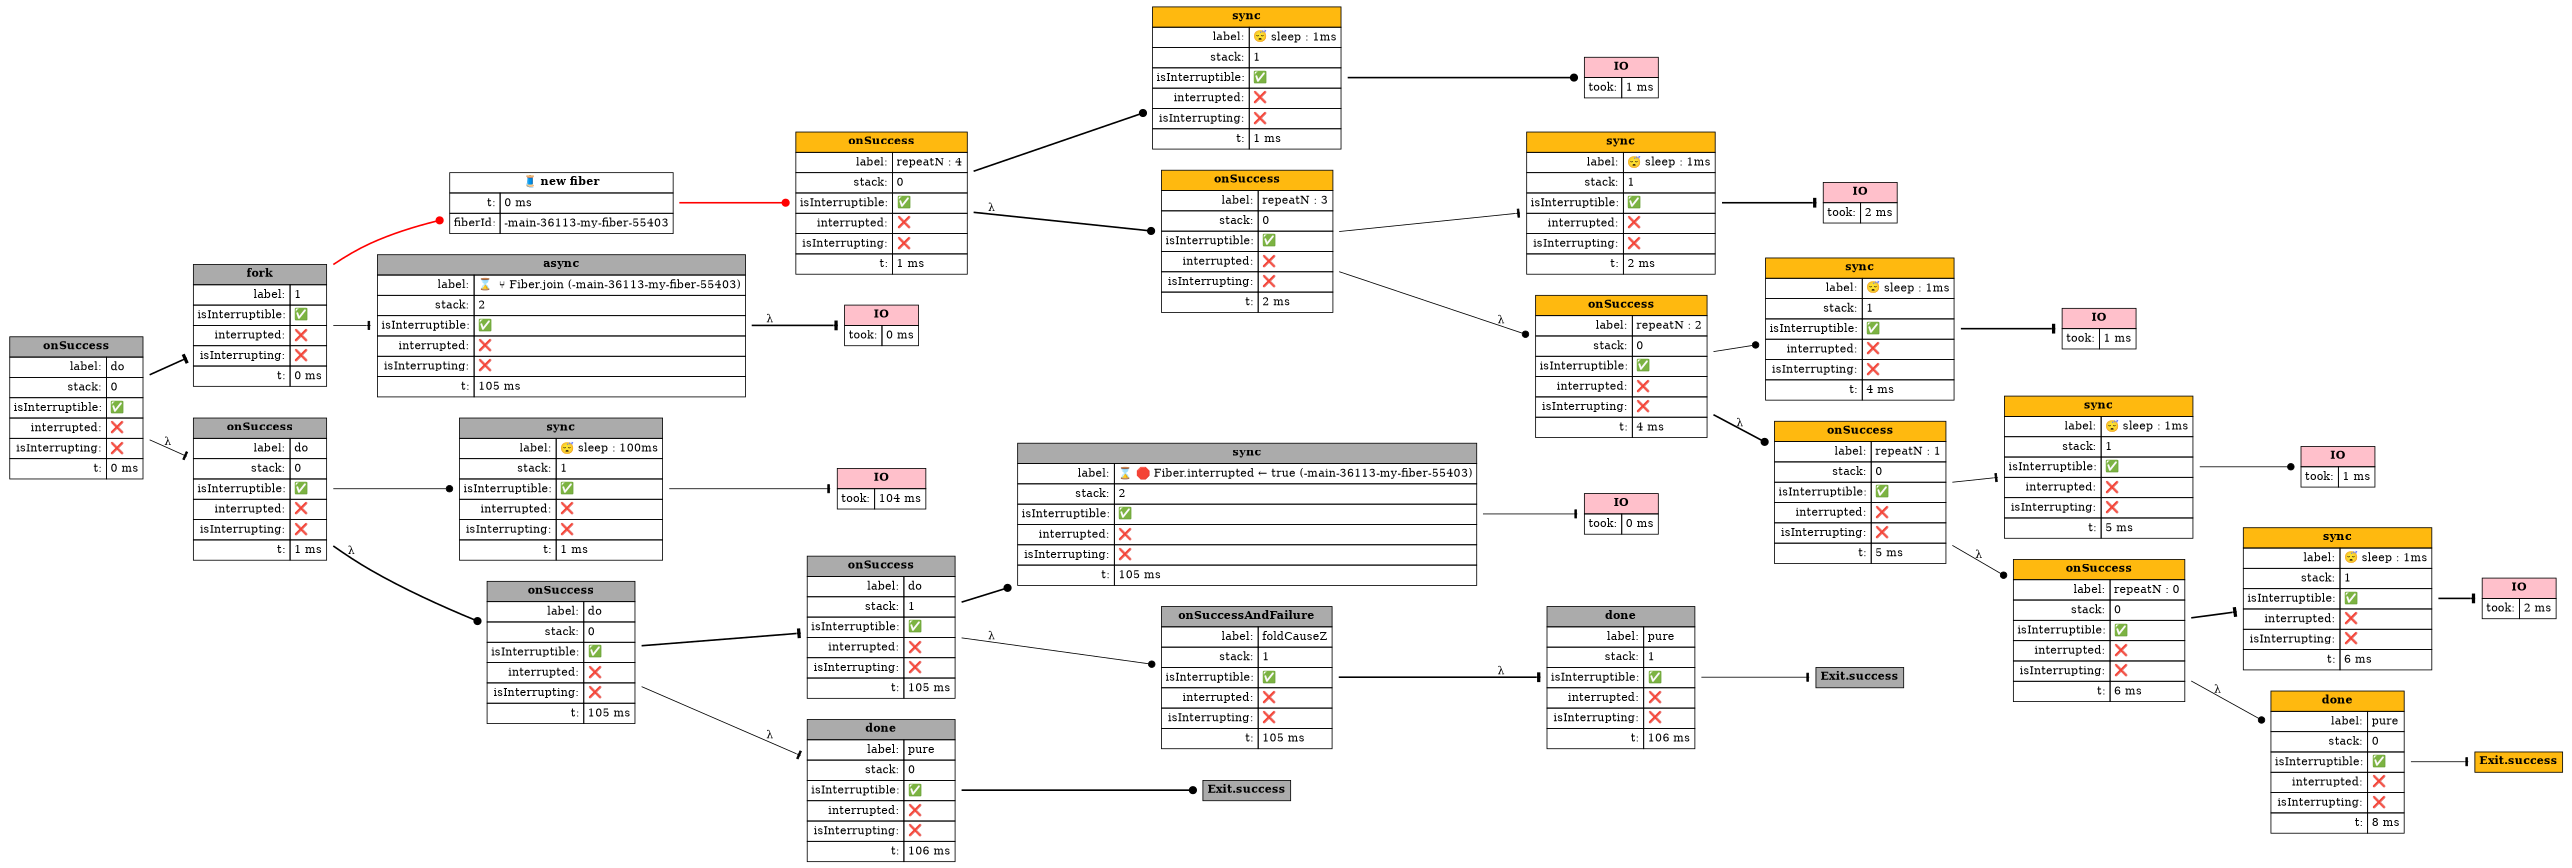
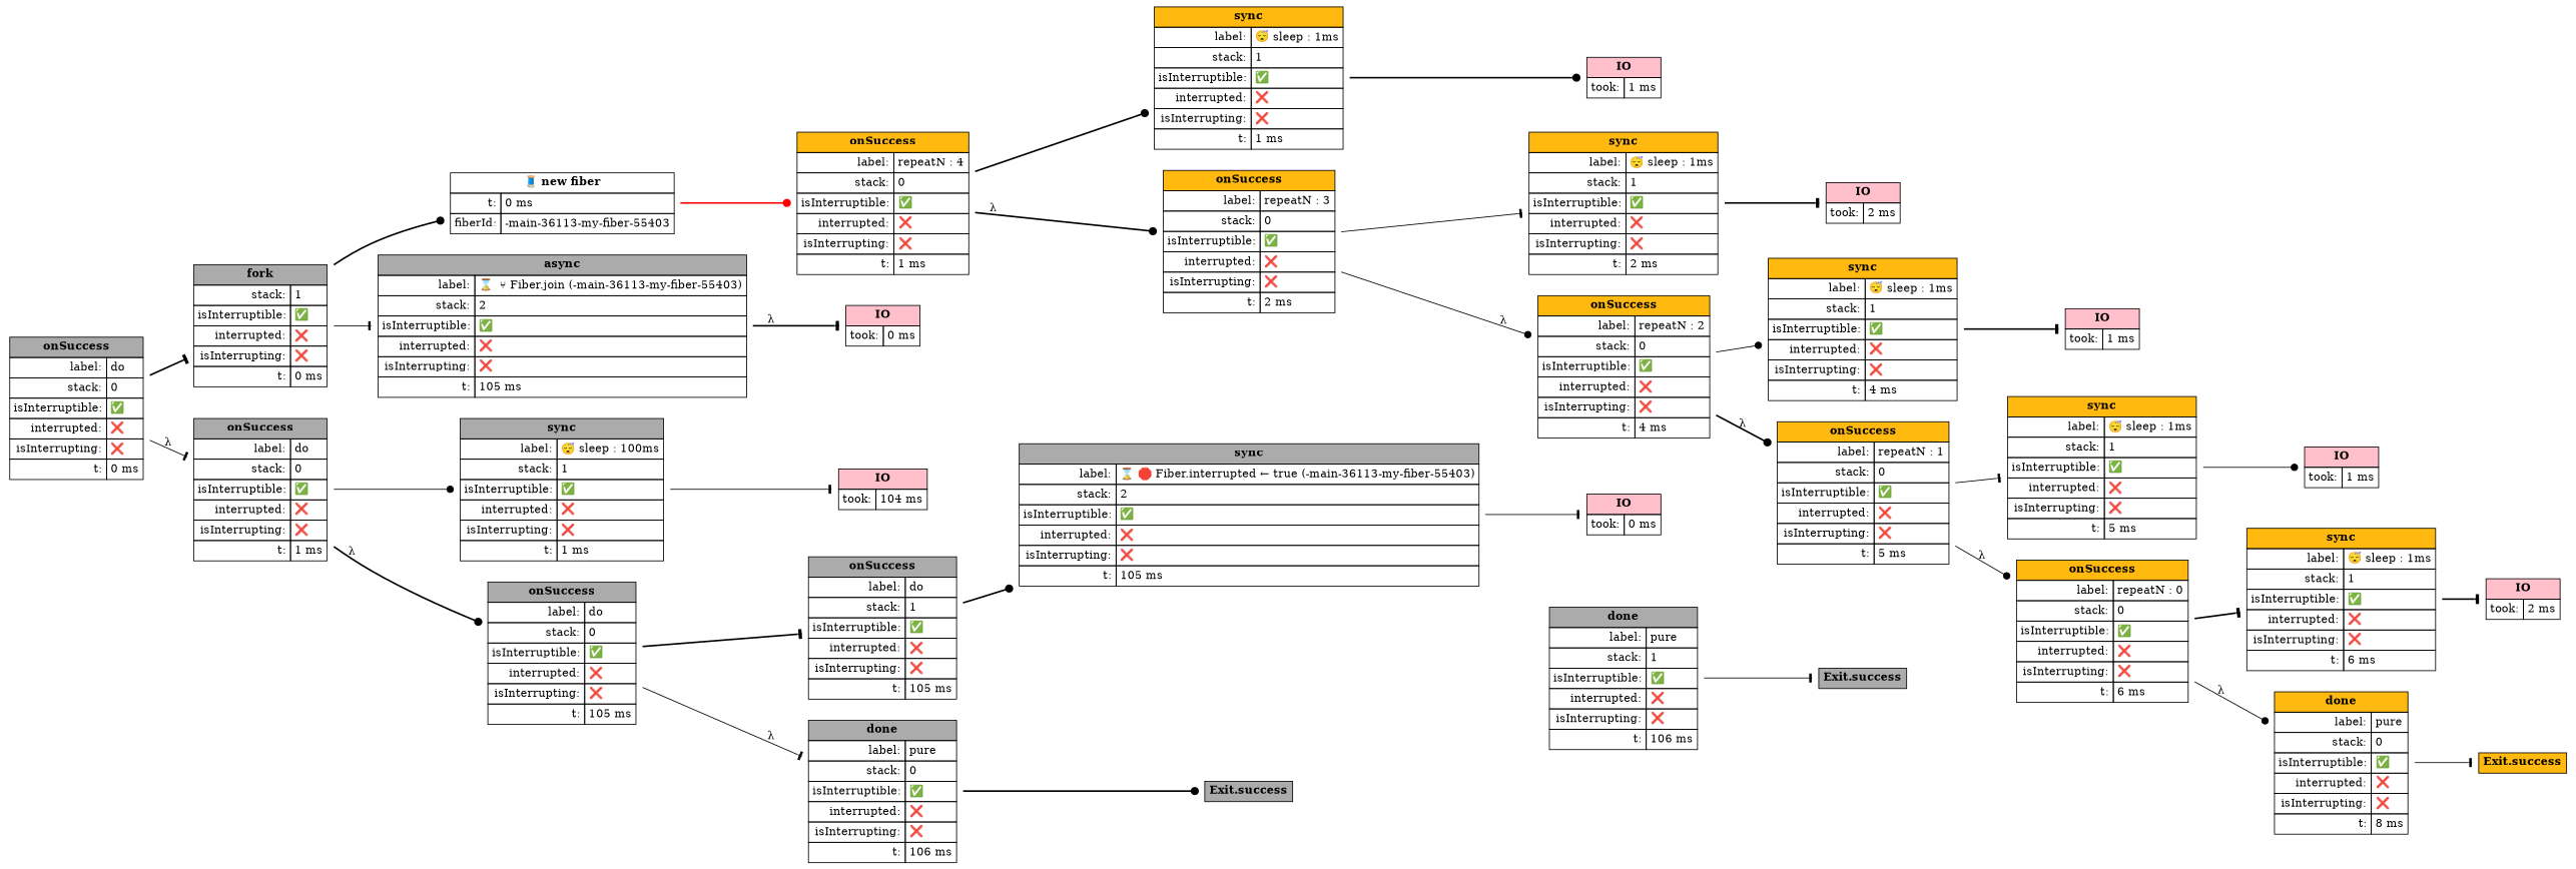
  digraph {
    rankdir=LR
    node [shape=none]
    edge [arrowhead=tee style=bold]
    n1 [label=<<table CELLPADDING="4" BORDER="0" CELLBORDER="1" CELLSPACING="0"><tr><td BGCOLOR="gray67" colspan='2'><b>onSuccess</b></td></tr><tr><td align='right'>label:</td><td align='left'>do</td></tr><tr><td align='right'>stack:</td><td align='left'>0</td></tr><tr><td align='right'>isInterruptible:</td><td align='left'>✅</td></tr><tr><td align='right'>interrupted:</td><td align='left'>❌</td></tr><tr><td align='right'>isInterrupting:</td><td align='left'>❌</td></tr><tr><td align='right'>t:</td><td align='left'>0 ms</td></tr></table>>]
-   n2 [label=<<table CELLPADDING="4" BORDER="0" CELLBORDER="1" CELLSPACING="0"><tr><td BGCOLOR="gray67" colspan='2'><b>fork</b></td></tr><tr><td align='right'>label:</td><td align='left'>1</td></tr><tr><td align='right'>isInterruptible:</td><td align='left'>✅</td></tr><tr><td align='right'>interrupted:</td><td align='left'>❌</td></tr><tr><td align='right'>isInterrupting:</td><td align='left'>❌</td></tr><tr><td align='right'>t:</td><td align='left'>0 ms</td></tr></table>>]
+   n2 [label=<<table CELLPADDING="4" BORDER="0" CELLBORDER="1" CELLSPACING="0"><tr><td BGCOLOR="gray67" colspan='2'><b>fork</b></td></tr><tr><td align='right'>stack:</td><td align='left'>1</td></tr><tr><td align='right'>isInterruptible:</td><td align='left'>✅</td></tr><tr><td align='right'>interrupted:</td><td align='left'>❌</td></tr><tr><td align='right'>isInterrupting:</td><td align='left'>❌</td></tr><tr><td align='right'>t:</td><td align='left'>0 ms</td></tr></table>>]
    n3 [label=<<table CELLPADDING="4" BORDER="0" CELLBORDER="1" CELLSPACING="0"><tr><td BGCOLOR="gray67" colspan='2'><b>onSuccess</b></td></tr><tr><td align='right'>label:</td><td align='left'>do</td></tr><tr><td align='right'>stack:</td><td align='left'>0</td></tr><tr><td align='right'>isInterruptible:</td><td align='left'>✅</td></tr><tr><td align='right'>interrupted:</td><td align='left'>❌</td></tr><tr><td align='right'>isInterrupting:</td><td align='left'>❌</td></tr><tr><td align='right'>t:</td><td align='left'>1 ms</td></tr></table>>]
    n4 [label=<<table CELLPADDING="4" BORDER="0" CELLBORDER="1" CELLSPACING="0"><tr><td BGCOLOR="white" colspan='2'><b>🧵 new fiber</b></td></tr><tr><td align='right'>t:</td><td align='left'>0 ms</td></tr><tr><td align='right'>fiberId:</td><td align='left'>-main-36113-my-fiber-55403</td></tr></table>>]
    n5 [label=<<table CELLPADDING="4" BORDER="0" CELLBORDER="1" CELLSPACING="0"><tr><td BGCOLOR="gray67" colspan='2'><b>async</b></td></tr><tr><td align='right'>label:</td><td align='left'>⌛ ⑂ Fiber.join (-main-36113-my-fiber-55403)</td></tr><tr><td align='right'>stack:</td><td align='left'>2</td></tr><tr><td align='right'>isInterruptible:</td><td align='left'>✅</td></tr><tr><td align='right'>interrupted:</td><td align='left'>❌</td></tr><tr><td align='right'>isInterrupting:</td><td align='left'>❌</td></tr><tr><td align='right'>t:</td><td align='left'>105 ms</td></tr></table>>]
    n6 [label=<<table CELLPADDING="4" BORDER="0" CELLBORDER="1" CELLSPACING="0"><tr><td BGCOLOR="gray67" colspan='2'><b>sync</b></td></tr><tr><td align='right'>label:</td><td align='left'>😴 sleep : 100ms</td></tr><tr><td align='right'>stack:</td><td align='left'>1</td></tr><tr><td align='right'>isInterruptible:</td><td align='left'>✅</td></tr><tr><td align='right'>interrupted:</td><td align='left'>❌</td></tr><tr><td align='right'>isInterrupting:</td><td align='left'>❌</td></tr><tr><td align='right'>t:</td><td align='left'>1 ms</td></tr></table>>]
    n7 [label=<<table CELLPADDING="4" BORDER="0" CELLBORDER="1" CELLSPACING="0"><tr><td BGCOLOR="gray67" colspan='2'><b>onSuccess</b></td></tr><tr><td align='right'>label:</td><td align='left'>do</td></tr><tr><td align='right'>stack:</td><td align='left'>0</td></tr><tr><td align='right'>isInterruptible:</td><td align='left'>✅</td></tr><tr><td align='right'>interrupted:</td><td align='left'>❌</td></tr><tr><td align='right'>isInterrupting:</td><td align='left'>❌</td></tr><tr><td align='right'>t:</td><td align='left'>105 ms</td></tr></table>>]
    n8 [label=<<table CELLPADDING="4" BORDER="0" CELLBORDER="1" CELLSPACING="0"><tr><td BGCOLOR="darkgoldenrod1" colspan='2'><b>onSuccess</b></td></tr><tr><td align='right'>label:</td><td align='left'>repeatN : 4</td></tr><tr><td align='right'>stack:</td><td align='left'>0</td></tr><tr><td align='right'>isInterruptible:</td><td align='left'>✅</td></tr><tr><td align='right'>interrupted:</td><td align='left'>❌</td></tr><tr><td align='right'>isInterrupting:</td><td align='left'>❌</td></tr><tr><td align='right'>t:</td><td align='left'>1 ms</td></tr></table>>]
    n9 [label=<<table CELLPADDING="4" BORDER="0" CELLBORDER="1" CELLSPACING="0"><tr><td BGCOLOR="darkgoldenrod1" colspan='2'><b>sync</b></td></tr><tr><td align='right'>label:</td><td align='left'>😴 sleep : 1ms</td></tr><tr><td align='right'>stack:</td><td align='left'>1</td></tr><tr><td align='right'>isInterruptible:</td><td align='left'>✅</td></tr><tr><td align='right'>interrupted:</td><td align='left'>❌</td></tr><tr><td align='right'>isInterrupting:</td><td align='left'>❌</td></tr><tr><td align='right'>t:</td><td align='left'>1 ms</td></tr></table>>]
    n10 [label=<<table CELLPADDING="4" BORDER="0" CELLBORDER="1" CELLSPACING="0"><tr><td BGCOLOR="darkgoldenrod1" colspan='2'><b>onSuccess</b></td></tr><tr><td align='right'>label:</td><td align='left'>repeatN : 3</td></tr><tr><td align='right'>stack:</td><td align='left'>0</td></tr><tr><td align='right'>isInterruptible:</td><td align='left'>✅</td></tr><tr><td align='right'>interrupted:</td><td align='left'>❌</td></tr><tr><td align='right'>isInterrupting:</td><td align='left'>❌</td></tr><tr><td align='right'>t:</td><td align='left'>2 ms</td></tr></table>>]
    n11 [label=<<table CELLPADDING="4" BORDER="0" CELLBORDER="1" CELLSPACING="0"><tr><td BGCOLOR="pink" colspan='2'><b>IO</b></td></tr><tr><td align='right'>took:</td><td align='left'>1 ms</td></tr></table>>]
    n12 [label=<<table CELLPADDING="4" BORDER="0" CELLBORDER="1" CELLSPACING="0"><tr><td BGCOLOR="darkgoldenrod1" colspan='2'><b>sync</b></td></tr><tr><td align='right'>label:</td><td align='left'>😴 sleep : 1ms</td></tr><tr><td align='right'>stack:</td><td align='left'>1</td></tr><tr><td align='right'>isInterruptible:</td><td align='left'>✅</td></tr><tr><td align='right'>interrupted:</td><td align='left'>❌</td></tr><tr><td align='right'>isInterrupting:</td><td align='left'>❌</td></tr><tr><td align='right'>t:</td><td align='left'>2 ms</td></tr></table>>]
    n13 [label=<<table CELLPADDING="4" BORDER="0" CELLBORDER="1" CELLSPACING="0"><tr><td BGCOLOR="darkgoldenrod1" colspan='2'><b>onSuccess</b></td></tr><tr><td align='right'>label:</td><td align='left'>repeatN : 2</td></tr><tr><td align='right'>stack:</td><td align='left'>0</td></tr><tr><td align='right'>isInterruptible:</td><td align='left'>✅</td></tr><tr><td align='right'>interrupted:</td><td align='left'>❌</td></tr><tr><td align='right'>isInterrupting:</td><td align='left'>❌</td></tr><tr><td align='right'>t:</td><td align='left'>4 ms</td></tr></table>>]
    n14 [label=<<table CELLPADDING="4" BORDER="0" CELLBORDER="1" CELLSPACING="0"><tr><td BGCOLOR="pink" colspan='2'><b>IO</b></td></tr><tr><td align='right'>took:</td><td align='left'>104 ms</td></tr></table>>]
    n15 [label=<<table CELLPADDING="4" BORDER="0" CELLBORDER="1" CELLSPACING="0"><tr><td BGCOLOR="gray67" colspan='2'><b>onSuccess</b></td></tr><tr><td align='right'>label:</td><td align='left'>do</td></tr><tr><td align='right'>stack:</td><td align='left'>1</td></tr><tr><td align='right'>isInterruptible:</td><td align='left'>✅</td></tr><tr><td align='right'>interrupted:</td><td align='left'>❌</td></tr><tr><td align='right'>isInterrupting:</td><td align='left'>❌</td></tr><tr><td align='right'>t:</td><td align='left'>105 ms</td></tr></table>>]
    n16 [label=<<table CELLPADDING="4" BORDER="0" CELLBORDER="1" CELLSPACING="0"><tr><td BGCOLOR="gray67" colspan='2'><b>done</b></td></tr><tr><td align='right'>label:</td><td align='left'>pure</td></tr><tr><td align='right'>stack:</td><td align='left'>0</td></tr><tr><td align='right'>isInterruptible:</td><td align='left'>✅</td></tr><tr><td align='right'>interrupted:</td><td align='left'>❌</td></tr><tr><td align='right'>isInterrupting:</td><td align='left'>❌</td></tr><tr><td align='right'>t:</td><td align='left'>106 ms</td></tr></table>>]
    n17 [label=<<table CELLPADDING="4" BORDER="0" CELLBORDER="1" CELLSPACING="0"><tr><td BGCOLOR="pink" colspan='2'><b>IO</b></td></tr><tr><td align='right'>took:</td><td align='left'>2 ms</td></tr></table>>]
    n18 [label=<<table CELLPADDING="4" BORDER="0" CELLBORDER="1" CELLSPACING="0"><tr><td BGCOLOR="darkgoldenrod1" colspan='2'><b>sync</b></td></tr><tr><td align='right'>label:</td><td align='left'>😴 sleep : 1ms</td></tr><tr><td align='right'>stack:</td><td align='left'>1</td></tr><tr><td align='right'>isInterruptible:</td><td align='left'>✅</td></tr><tr><td align='right'>interrupted:</td><td align='left'>❌</td></tr><tr><td align='right'>isInterrupting:</td><td align='left'>❌</td></tr><tr><td align='right'>t:</td><td align='left'>4 ms</td></tr></table>>]
    n19 [label=<<table CELLPADDING="4" BORDER="0" CELLBORDER="1" CELLSPACING="0"><tr><td BGCOLOR="darkgoldenrod1" colspan='2'><b>onSuccess</b></td></tr><tr><td align='right'>label:</td><td align='left'>repeatN : 1</td></tr><tr><td align='right'>stack:</td><td align='left'>0</td></tr><tr><td align='right'>isInterruptible:</td><td align='left'>✅</td></tr><tr><td align='right'>interrupted:</td><td align='left'>❌</td></tr><tr><td align='right'>isInterrupting:</td><td align='left'>❌</td></tr><tr><td align='right'>t:</td><td align='left'>5 ms</td></tr></table>>]
    n20 [label=<<table CELLPADDING="4" BORDER="0" CELLBORDER="1" CELLSPACING="0"><tr><td BGCOLOR="pink" colspan='2'><b>IO</b></td></tr><tr><td align='right'>took:</td><td align='left'>1 ms</td></tr></table>>]
    n21 [label=<<table CELLPADDING="4" BORDER="0" CELLBORDER="1" CELLSPACING="0"><tr><td BGCOLOR="darkgoldenrod1" colspan='2'><b>sync</b></td></tr><tr><td align='right'>label:</td><td align='left'>😴 sleep : 1ms</td></tr><tr><td align='right'>stack:</td><td align='left'>1</td></tr><tr><td align='right'>isInterruptible:</td><td align='left'>✅</td></tr><tr><td align='right'>interrupted:</td><td align='left'>❌</td></tr><tr><td align='right'>isInterrupting:</td><td align='left'>❌</td></tr><tr><td align='right'>t:</td><td align='left'>5 ms</td></tr></table>>]
    n22 [label=<<table CELLPADDING="4" BORDER="0" CELLBORDER="1" CELLSPACING="0"><tr><td BGCOLOR="darkgoldenrod1" colspan='2'><b>onSuccess</b></td></tr><tr><td align='right'>label:</td><td align='left'>repeatN : 0</td></tr><tr><td align='right'>stack:</td><td align='left'>0</td></tr><tr><td align='right'>isInterruptible:</td><td align='left'>✅</td></tr><tr><td align='right'>interrupted:</td><td align='left'>❌</td></tr><tr><td align='right'>isInterrupting:</td><td align='left'>❌</td></tr><tr><td align='right'>t:</td><td align='left'>6 ms</td></tr></table>>]
    n23 [label=<<table CELLPADDING="4" BORDER="0" CELLBORDER="1" CELLSPACING="0"><tr><td BGCOLOR="pink" colspan='2'><b>IO</b></td></tr><tr><td align='right'>took:</td><td align='left'>1 ms</td></tr></table>>]
    n24 [label=<<table CELLPADDING="4" BORDER="0" CELLBORDER="1" CELLSPACING="0"><tr><td BGCOLOR="darkgoldenrod1" colspan='2'><b>sync</b></td></tr><tr><td align='right'>label:</td><td align='left'>😴 sleep : 1ms</td></tr><tr><td align='right'>stack:</td><td align='left'>1</td></tr><tr><td align='right'>isInterruptible:</td><td align='left'>✅</td></tr><tr><td align='right'>interrupted:</td><td align='left'>❌</td></tr><tr><td align='right'>isInterrupting:</td><td align='left'>❌</td></tr><tr><td align='right'>t:</td><td align='left'>6 ms</td></tr></table>>]
    n25 [label=<<table CELLPADDING="4" BORDER="0" CELLBORDER="1" CELLSPACING="0"><tr><td BGCOLOR="darkgoldenrod1" colspan='2'><b>done</b></td></tr><tr><td align='right'>label:</td><td align='left'>pure</td></tr><tr><td align='right'>stack:</td><td align='left'>0</td></tr><tr><td align='right'>isInterruptible:</td><td align='left'>✅</td></tr><tr><td align='right'>interrupted:</td><td align='left'>❌</td></tr><tr><td align='right'>isInterrupting:</td><td align='left'>❌</td></tr><tr><td align='right'>t:</td><td align='left'>8 ms</td></tr></table>>]
    n26 [label=<<table CELLPADDING="4" BORDER="0" CELLBORDER="1" CELLSPACING="0"><tr><td BGCOLOR="pink" colspan='2'><b>IO</b></td></tr><tr><td align='right'>took:</td><td align='left'>2 ms</td></tr></table>>]
    n27 [label=<<table CELLPADDING="4" BORDER="0" CELLBORDER="1" CELLSPACING="0"><tr><td BGCOLOR="darkgoldenrod1" colspan='2'><b>Exit.success</b></td></tr></table>>]
    n28 [label=<<table CELLPADDING="4" BORDER="0" CELLBORDER="1" CELLSPACING="0"><tr><td BGCOLOR="gray67" colspan='2'><b>sync</b></td></tr><tr><td align='right'>label:</td><td align='left'>⌛ 🛑 Fiber.interrupted ← true (-main-36113-my-fiber-55403)</td></tr><tr><td align='right'>stack:</td><td align='left'>2</td></tr><tr><td align='right'>isInterruptible:</td><td align='left'>✅</td></tr><tr><td align='right'>interrupted:</td><td align='left'>❌</td></tr><tr><td align='right'>isInterrupting:</td><td align='left'>❌</td></tr><tr><td align='right'>t:</td><td align='left'>105 ms</td></tr></table>>]
-   n29 [label=<<table CELLPADDING="4" BORDER="0" CELLBORDER="1" CELLSPACING="0"><tr><td BGCOLOR="gray67" colspan='2'><b>onSuccessAndFailure</b></td></tr><tr><td align='right'>label:</td><td align='left'>foldCauseZ</td></tr><tr><td align='right'>stack:</td><td align='left'>1</td></tr><tr><td align='right'>isInterruptible:</td><td align='left'>✅</td></tr><tr><td align='right'>interrupted:</td><td align='left'>❌</td></tr><tr><td align='right'>isInterrupting:</td><td align='left'>❌</td></tr><tr><td align='right'>t:</td><td align='left'>105 ms</td></tr></table>>]
    n30 [label=<<table CELLPADDING="4" BORDER="0" CELLBORDER="1" CELLSPACING="0"><tr><td BGCOLOR="gray67" colspan='2'><b>Exit.success</b></td></tr></table>>]
    n31 [label=<<table CELLPADDING="4" BORDER="0" CELLBORDER="1" CELLSPACING="0"><tr><td BGCOLOR="pink" colspan='2'><b>IO</b></td></tr><tr><td align='right'>took:</td><td align='left'>0 ms</td></tr></table>>]
    n32 [label=<<table CELLPADDING="4" BORDER="0" CELLBORDER="1" CELLSPACING="0"><tr><td BGCOLOR="gray67" colspan='2'><b>done</b></td></tr><tr><td align='right'>label:</td><td align='left'>pure</td></tr><tr><td align='right'>stack:</td><td align='left'>1</td></tr><tr><td align='right'>isInterruptible:</td><td align='left'>✅</td></tr><tr><td align='right'>interrupted:</td><td align='left'>❌</td></tr><tr><td align='right'>isInterrupting:</td><td align='left'>❌</td></tr><tr><td align='right'>t:</td><td align='left'>106 ms</td></tr></table>>]
    n33 [label=<<table CELLPADDING="4" BORDER="0" CELLBORDER="1" CELLSPACING="0"><tr><td BGCOLOR="pink" colspan='2'><b>IO</b></td></tr><tr><td align='right'>took:</td><td align='left'>0 ms</td></tr></table>>]
    n34 [label=<<table CELLPADDING="4" BORDER="0" CELLBORDER="1" CELLSPACING="0"><tr><td BGCOLOR="gray67" colspan='2'><b>Exit.success</b></td></tr></table>>]
    n1 -> n2
    n1 -> n3 [label="λ" style=solid]
-   n2 -> n4 [arrowhead=dot color=red]
+   n2 -> n4 [arrowhead=dot color=black]
    n2 -> n5 [style=solid]
    n3 -> n6 [arrowhead=dot style=solid]
    n3 -> n7 [arrowhead=dot label="λ"]
    n4 -> n8 [arrowhead=dot color=red]
    n5 -> n33 [label="λ"]
    n6 -> n14 [style=solid]
    n7 -> n15
    n7 -> n16 [label="λ" style=solid]
    n8 -> n9 [arrowhead=dot]
    n8 -> n10 [arrowhead=dot label="λ"]
    n9 -> n11 [arrowhead=dot]
    n10 -> n12 [style=solid]
    n10 -> n13 [arrowhead=dot label="λ" style=solid]
    n12 -> n17
    n13 -> n18 [arrowhead=dot style=solid]
    n13 -> n19 [arrowhead=dot label="λ"]
    n15 -> n28 [arrowhead=dot]
-   n15 -> n29 [arrowhead=dot label="λ" style=solid]
    n16 -> n30 [arrowhead=dot]
    n18 -> n20
    n19 -> n21 [style=solid]
    n19 -> n22 [arrowhead=dot label="λ" style=solid]
    n21 -> n23 [arrowhead=dot style=solid]
    n22 -> n24
    n22 -> n25 [arrowhead=dot label="λ" style=solid]
    n24 -> n26
    n25 -> n27 [style=solid]
    n28 -> n31 [style=solid]
-   n29 -> n32 [label="λ"]
    n32 -> n34 [style=solid]
  }
